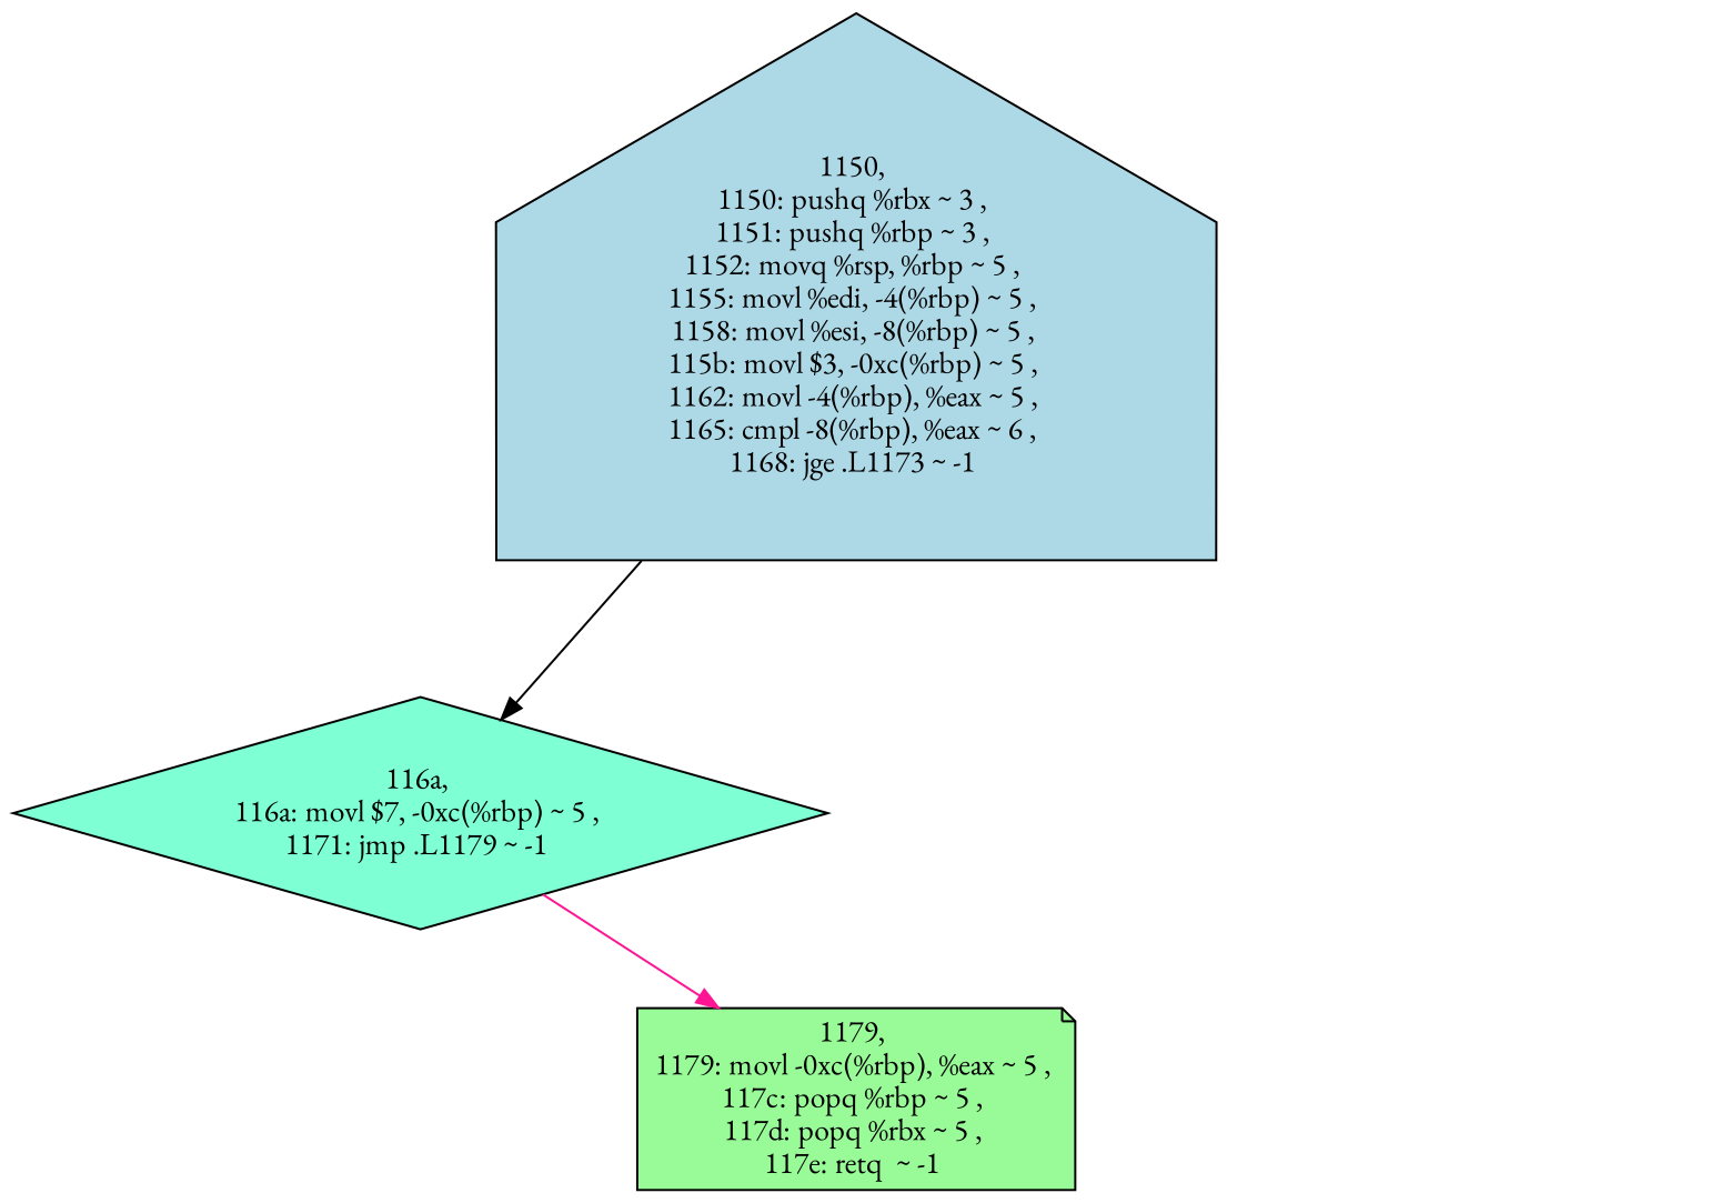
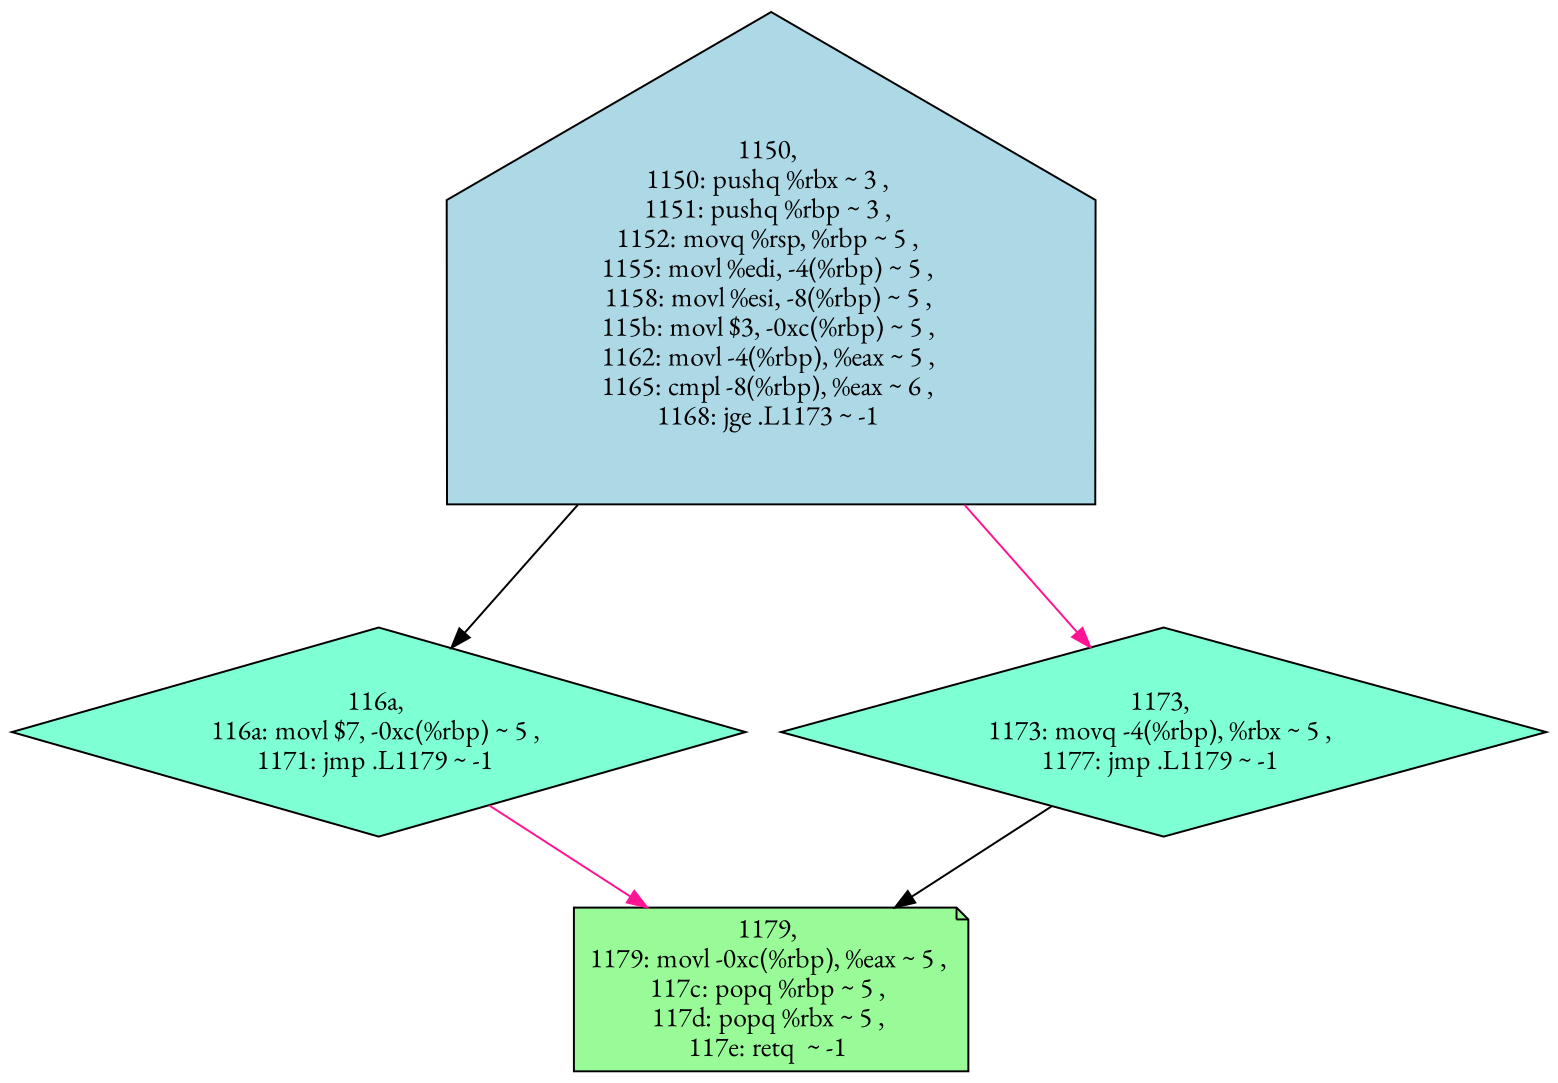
  strict digraph {
    fontname="EB Garamond"
    node [style=filled fillcolor=aquamarine shape=diamond fontname="EB Garamond"]
    edge [color=black fontname="EB Garamond"]
    "1150, \n1150: pushq %rbx ~ 3 , \n1151: pushq %rbp ~ 3 , \n1152: movq %rsp, %rbp ~ 5 , \n1155: movl %edi, -4(%rbp) ~ 5 , \n1158: movl %esi, -8(%rbp) ~ 5 , \n115b: movl $3, -0xc(%rbp) ~ 5 , \n1162: movl -4(%rbp), %eax ~ 5 , \n1165: cmpl -8(%rbp), %eax ~ 6 , \n1168: jge .L1173 ~ -1 " [fillcolor=lightblue shape=house]
    "116a, \n116a: movl $7, -0xc(%rbp) ~ 5 , \n1171: jmp .L1179 ~ -1 "
+   "1173, \n1173: movq -4(%rbp), %rbx ~ 5 , \n1177: jmp .L1179 ~ -1 "
    "1179, \n1179: movl -0xc(%rbp), %eax ~ 5 , \n117c: popq %rbp ~ 5 , \n117d: popq %rbx ~ 5 , \n117e: retq  ~ -1 " [fillcolor=palegreen shape=note]
    "1150, \n1150: pushq %rbx ~ 3 , \n1151: pushq %rbp ~ 3 , \n1152: movq %rsp, %rbp ~ 5 , \n1155: movl %edi, -4(%rbp) ~ 5 , \n1158: movl %esi, -8(%rbp) ~ 5 , \n115b: movl $3, -0xc(%rbp) ~ 5 , \n1162: movl -4(%rbp), %eax ~ 5 , \n1165: cmpl -8(%rbp), %eax ~ 6 , \n1168: jge .L1173 ~ -1 " -> "116a, \n116a: movl $7, -0xc(%rbp) ~ 5 , \n1171: jmp .L1179 ~ -1 "
+   "1150, \n1150: pushq %rbx ~ 3 , \n1151: pushq %rbp ~ 3 , \n1152: movq %rsp, %rbp ~ 5 , \n1155: movl %edi, -4(%rbp) ~ 5 , \n1158: movl %esi, -8(%rbp) ~ 5 , \n115b: movl $3, -0xc(%rbp) ~ 5 , \n1162: movl -4(%rbp), %eax ~ 5 , \n1165: cmpl -8(%rbp), %eax ~ 6 , \n1168: jge .L1173 ~ -1 " -> "1173, \n1173: movq -4(%rbp), %rbx ~ 5 , \n1177: jmp .L1179 ~ -1 " [color=deeppink]
    "116a, \n116a: movl $7, -0xc(%rbp) ~ 5 , \n1171: jmp .L1179 ~ -1 " -> "1179, \n1179: movl -0xc(%rbp), %eax ~ 5 , \n117c: popq %rbp ~ 5 , \n117d: popq %rbx ~ 5 , \n117e: retq  ~ -1 " [color=deeppink]
+   "1173, \n1173: movq -4(%rbp), %rbx ~ 5 , \n1177: jmp .L1179 ~ -1 " -> "1179, \n1179: movl -0xc(%rbp), %eax ~ 5 , \n117c: popq %rbp ~ 5 , \n117d: popq %rbx ~ 5 , \n117e: retq  ~ -1 "
  }
